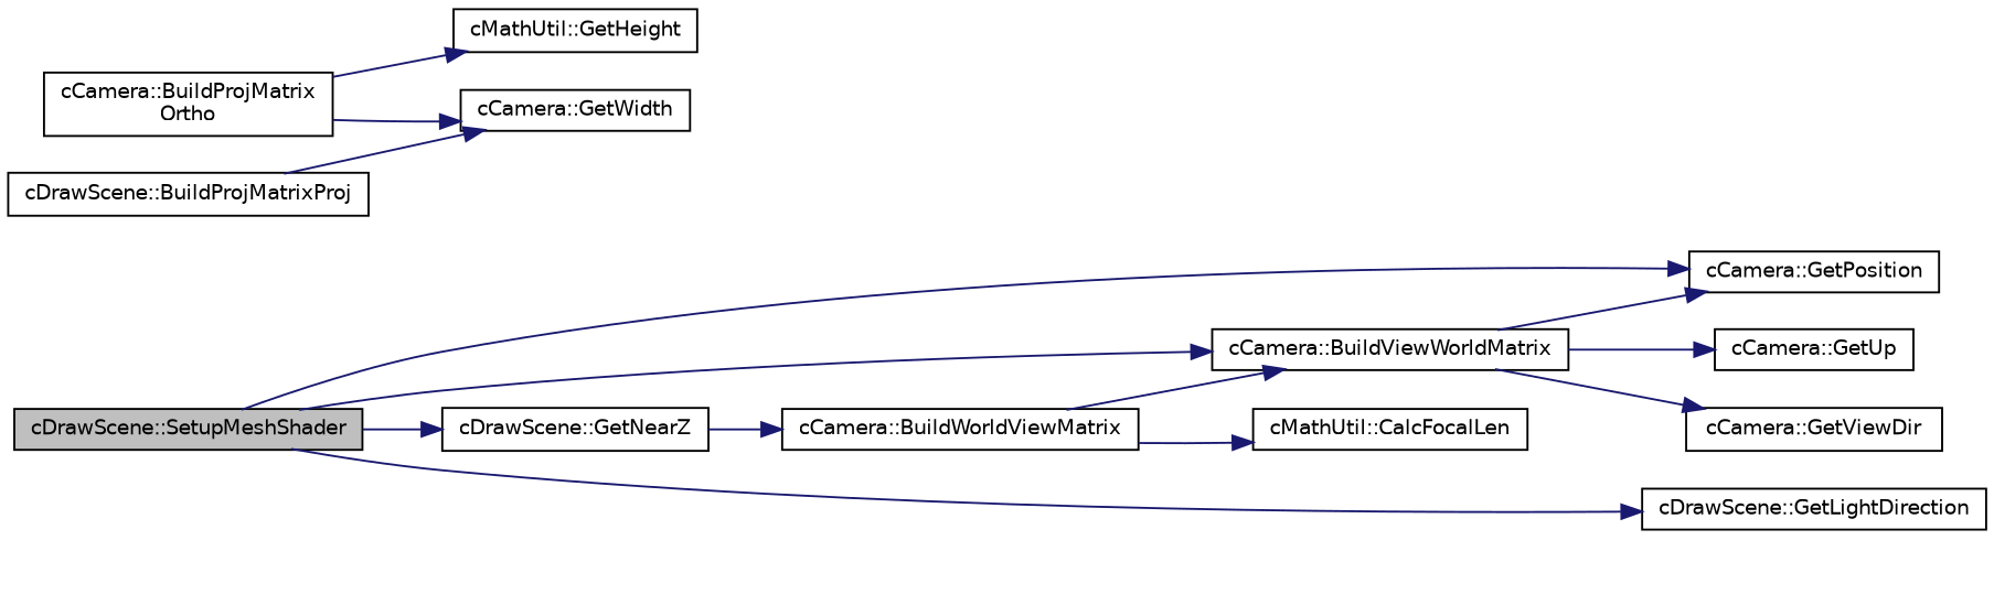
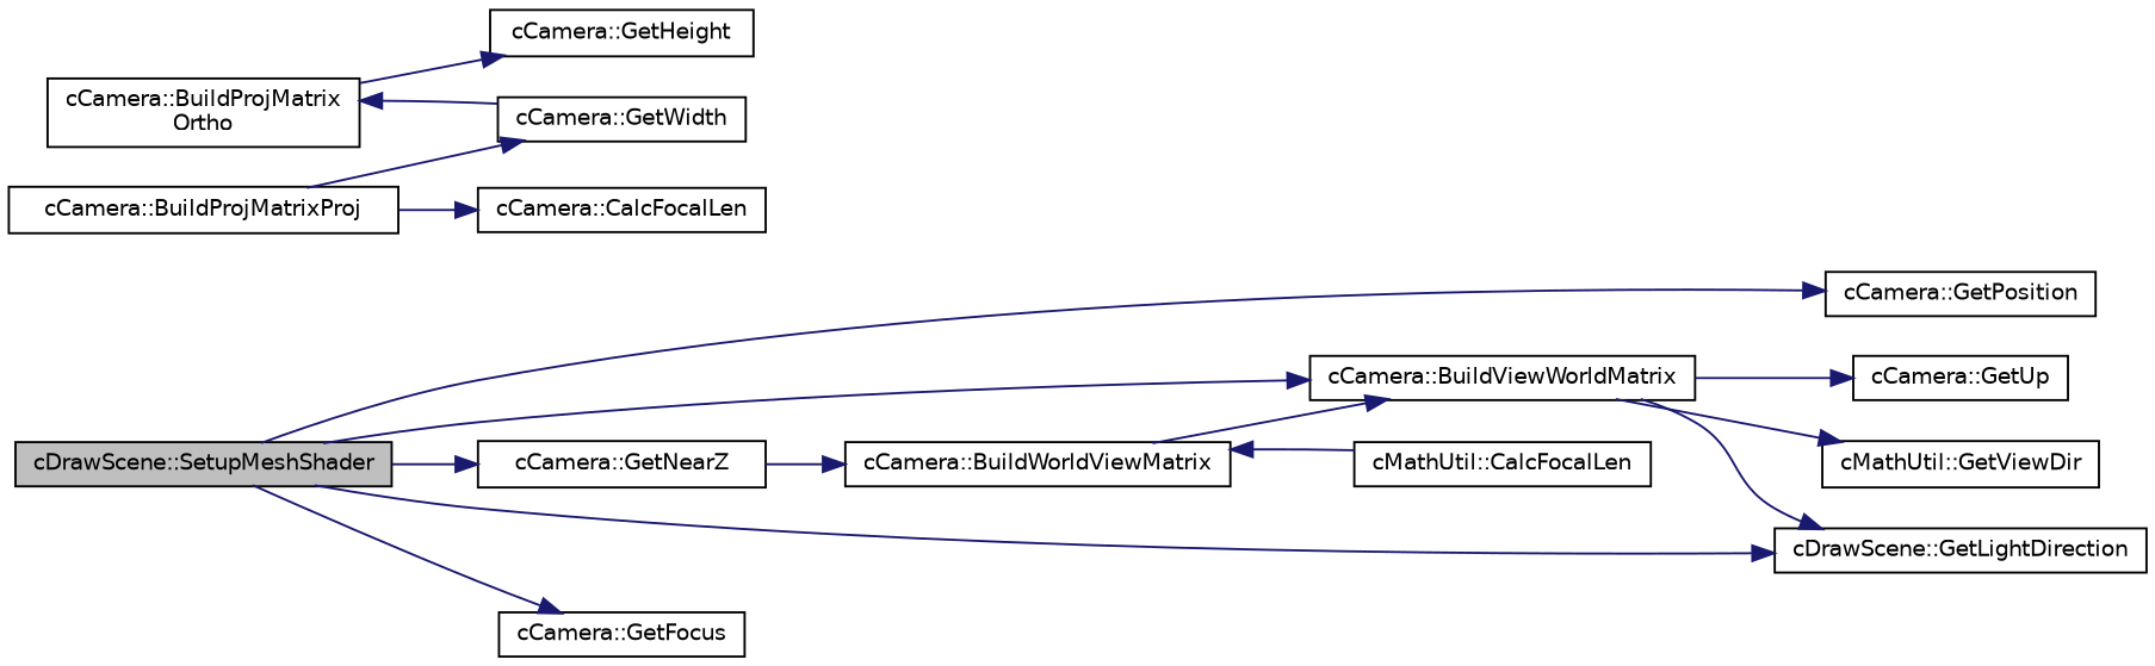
  digraph {
    rankdir=LR
    node [color=black fillcolor=white fontname=Helvetica fontsize=10 shape=record style=filled]
    edge [color=midnightblue fontname=Helvetica fontsize=10 labelfontname=Helvetica labelfontsize=10 style=solid]
    n1 [fillcolor=grey75 fontcolor=black height=0.2 label="cDrawScene::SetupMeshShader" width=0.4]
    n2 [height=0.2 label="cCamera::BuildViewWorldMatrix" width=0.4]
    n3 [height=0.2 label="cCamera::GetPosition" width=0.4]
+   n4 [height=0.2 label="cCamera::GetFocus" width=0.4]
    n5 [height=0.2 label="cDrawScene::GetLightDirection" width=0.4]
-   n6 [height=0.2 label="cDrawScene::GetNearZ" width=0.4]
+   n6 [height=0.2 label="cCamera::GetNearZ" width=0.4]
    n7 [height=0.2 label="cCamera::GetUp" width=0.4]
-   n8 [height=0.2 label="cCamera::GetViewDir" width=0.4]
+   n8 [height=0.2 label="cMathUtil::GetViewDir" width=0.4]
    n9 [height=0.2 label="cCamera::BuildWorldViewMatrix" width=0.4]
    n10 [height=0.2 label="cMathUtil::CalcFocalLen" width=0.4]
    n11 [height=0.2 label="cCamera::BuildProjMatrix\lOrtho" width=0.4]
-   n12 [height=0.2 label="cMathUtil::GetHeight" width=0.4]
+   n12 [height=0.2 label="cCamera::GetHeight" width=0.4]
    n13 [height=0.2 label="cCamera::GetWidth" width=0.4]
-   n14 [height=0.2 label="cDrawScene::BuildProjMatrixProj" width=0.4]
+   n14 [height=0.2 label="cCamera::BuildProjMatrixProj" width=0.4]
+   n15 [height=0.2 label="cCamera::CalcFocalLen" width=0.4]
    n1 -> n2
    n1 -> n3
+   n1 -> n4
    n1 -> n5
    n1 -> n6
-   n2 -> n3
+   n2 -> n5
    n2 -> n7
    n2 -> n8
    n6 -> n9
    n9 -> n2
-   n9 -> n10
+   n10 -> n9
    n11 -> n12
-   n11 -> n13
+   n13 -> n11
    n14 -> n13
+   n14 -> n15
  }
